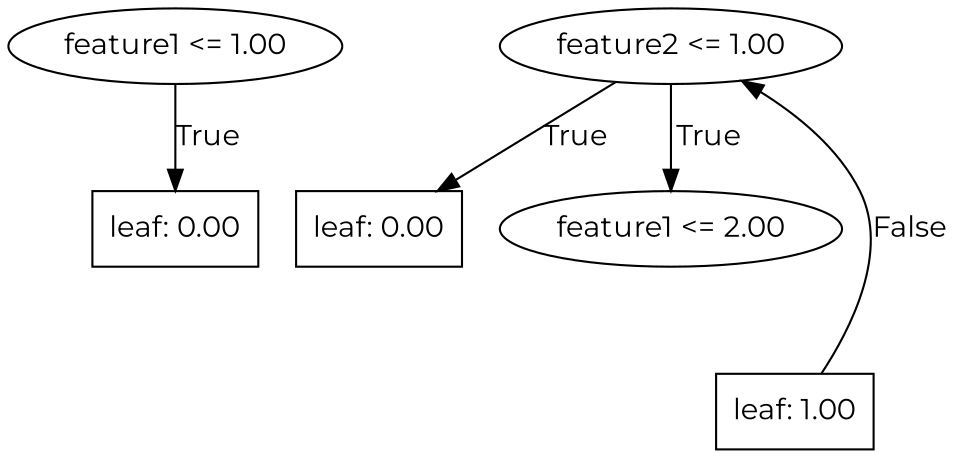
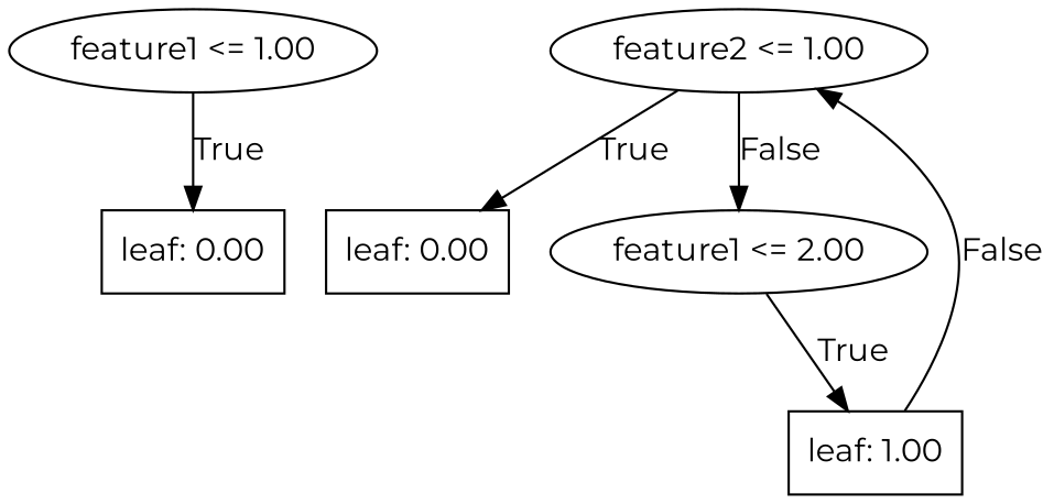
  digraph {
    fontname=Montserrat
    node [fontname=Montserrat]
    edge [fontname=Montserrat]
    n1 [label="feature1 <= 1.00"]
    n2 [label="leaf: 0.00" shape=box]
    n3 [label="feature2 <= 1.00"]
    n4 [label="leaf: 0.00" shape=box]
    n5 [label="feature1 <= 2.00"]
    n6 [label="leaf: 1.00" shape=box]
    n1 -> n2 [label=True]
    n3 -> n4 [label=True]
-   n3 -> n5 [label=True]
+   n3 -> n5 [label=False]
+   n5 -> n6 [label=True]
    n6 -> n3 [label=False]
  }
